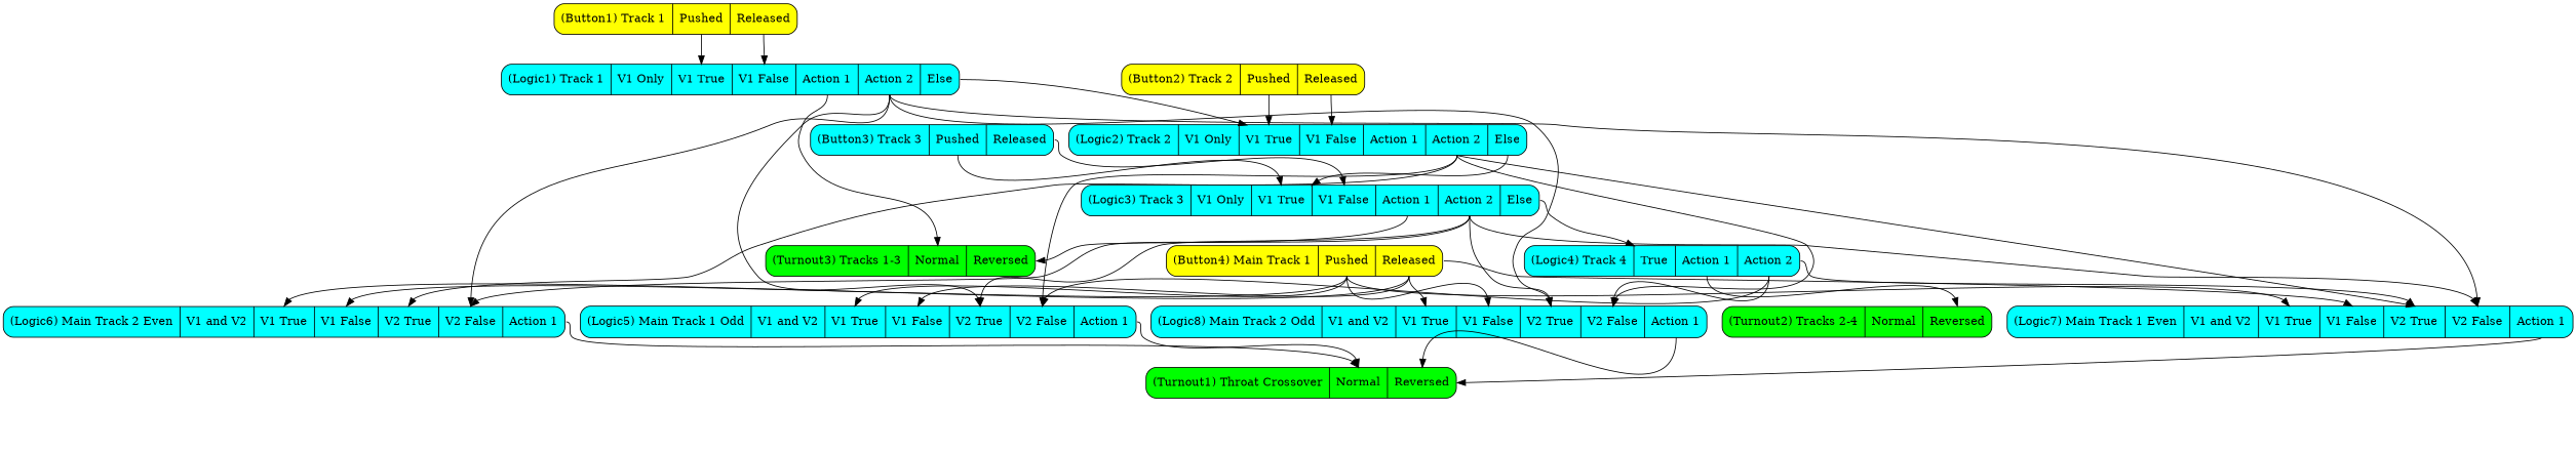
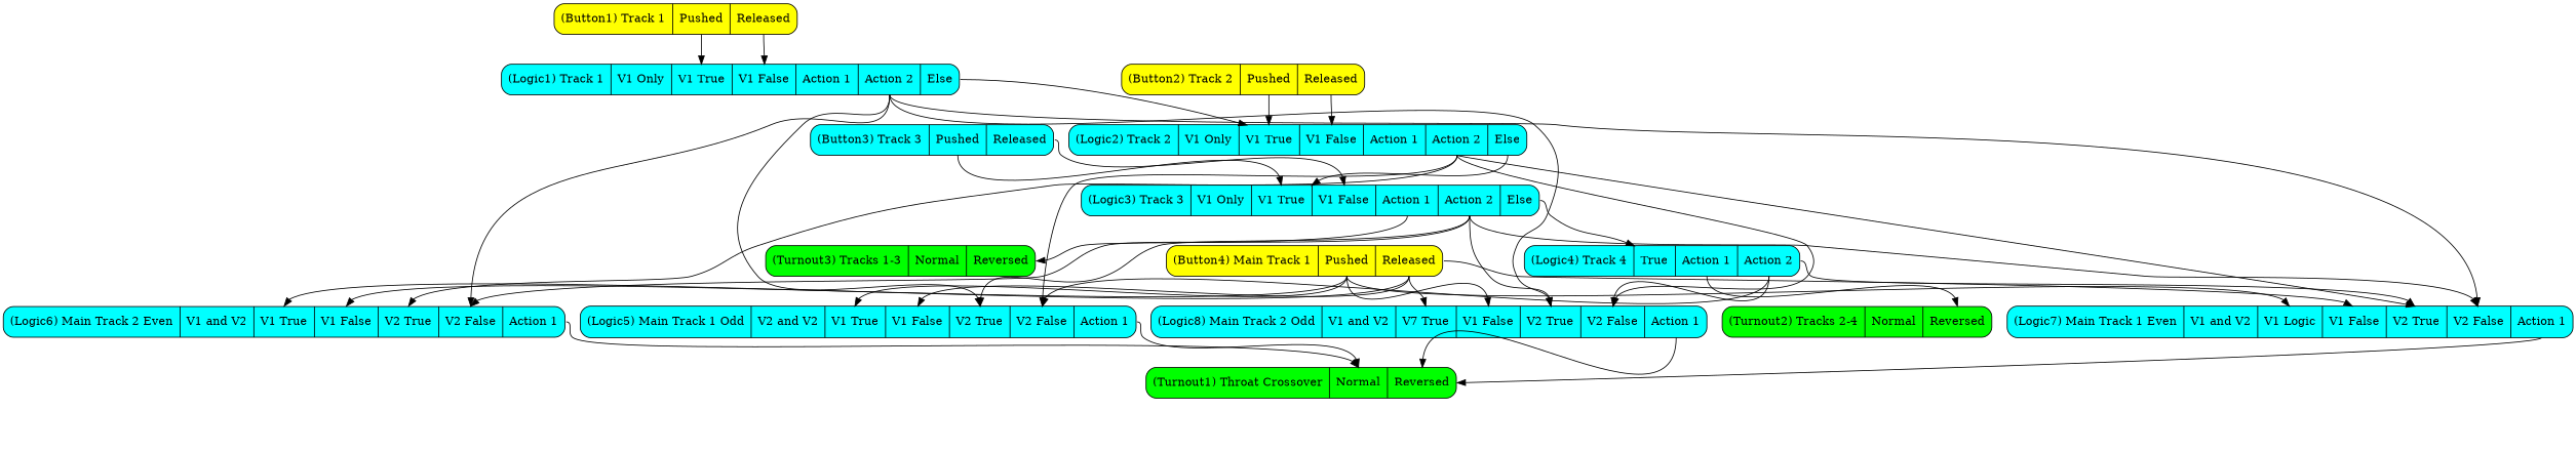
  digraph {
    rankdir=TB
    node [fillcolor=cyan shape=Mrecord style=filled]
    edge [headport=V2True tailport=A2]
    n1 [fillcolor=yellow label="(Button1) Track 1|<on> Pushed|<off> Released"]
    n2 [label="(Logic1) Track 1|V1 Only|<V1True> V1 True|<V1False> V1 False|<A1> Action 1|<A2> Action 2|<else> Else"]
    n3 [label="(Logic2) Track 2|V1 Only|<V1True> V1 True|<V1False> V1 False|<A1> Action 1|<A2> Action 2|<else> Else"]
-   n4 [label="(Logic5) Main Track 1 Odd|V1 and V2|<V1True> V1 True|<V1False> V1 False|<V2True> V2 True|<V2False> V2 False|<A1> Action 1"]
+   n4 [label="(Logic5) Main Track 1 Odd|V2 and V2|<V1True> V1 True|<V1False> V1 False|<V2True> V2 True|<V2False> V2 False|<A1> Action 1"]
    n5 [label="(Logic6) Main Track 2 Even|V1 and V2|<V1True> V1 True|<V1False> V1 False|<V2True> V2 True|<V2False> V2 False|<A1> Action 1"]
-   n6 [label="(Logic7) Main Track 1 Even|V1 and V2|<V1True> V1 True|<V1False> V1 False|<V2True> V2 True|<V2False> V2 False|<A1> Action 1"]
-   n7 [label="(Logic8) Main Track 2 Odd|V1 and V2|<V1True> V1 True|<V1False> V1 False|<V2True> V2 True|<V2False> V2 False|<A1> Action 1"]
+   n6 [label="(Logic7) Main Track 1 Even|V1 and V2|<V1True> V1 Logic|<V1False> V1 False|<V2True> V2 True|<V2False> V2 False|<A1> Action 1"]
+   n7 [label="(Logic8) Main Track 2 Odd|V1 and V2|<V1True> V7 True|<V1False> V1 False|<V2True> V2 True|<V2False> V2 False|<A1> Action 1"]
    n8 [fillcolor=green label="(Turnout3) Tracks 1-3|<normal> Normal|<reversed> Reversed"]
    n9 [fillcolor=yellow label="(Button2) Track 2|<on> Pushed|<off> Released"]
    n10 [label="(Logic3) Track 3|V1 Only|<V1True> V1 True|<V1False> V1 False|<A1> Action 1|<A2> Action 2|<else> Else"]
    n11 [label="(Button3) Track 3|<on> Pushed|<off> Released"]
    n12 [label="(Logic4) Track 4|True|<A1> Action 1|<A2> Action 2"]
    n13 [fillcolor=yellow label="(Button4) Main Track 1|<on> Pushed|<off> Released"]
    n14 [fillcolor=green label="(Turnout1) Throat Crossover|<normal> Normal|<reversed> Reversed"]
    n15 [fillcolor=green label="(Turnout2) Tracks 2-4|<normal> Normal|<reversed> Reversed"]
    n1 -> n2 [headport=V1True tailport=on]
    n1 -> n2 [headport=V1False tailport=off]
    n2 -> n3 [tailport=else]
    n2 -> n4
    n2 -> n5 [headport=V2False]
    n2 -> n6 [headport=V2False]
    n2 -> n7
-   n2 -> n8 [headport=normal tailport=A1]
    n3 -> n4 [headport=V2False]
    n3 -> n5
    n3 -> n6
    n3 -> n7 [headport=V2False]
    n3 -> n10 [tailport=else]
    n4 -> n14 [headport=normal tailport=A1]
    n5 -> n14 [headport=normal tailport=A1]
    n6 -> n14 [headport=reversed tailport=A1]
    n7 -> n14 [headport=reversed tailport=A1]
    n9 -> n3 [headport=V1True tailport=on]
    n9 -> n3 [headport=V1False tailport=off]
    n10 -> n4
    n10 -> n5 [headport=V2False]
    n10 -> n6 [headport=V2False]
    n10 -> n7
    n10 -> n8 [headport=reversed tailport=A1]
    n10 -> n12 [tailport=else]
    n11 -> n10 [headport=V1True tailport=on]
    n11 -> n10 [headport=V1False tailport=off]
    n12 -> n4 [headport=V2False]
    n12 -> n6
    n12 -> n7 [headport=V2False]
    n12 -> n15 [headport=reversed tailport=A1]
    n13 -> n4 [headport=V1True tailport=on]
    n13 -> n4 [headport=V1False tailport=off]
    n13 -> n5 [headport=V1False tailport=on]
    n13 -> n5 [headport=V1True tailport=off]
    n13 -> n6 [headport=V1True tailport=on]
    n13 -> n6 [headport=V1False tailport=off]
    n13 -> n7 [headport=V1False tailport=on]
    n13 -> n7 [headport=V1True tailport=off]
  }
